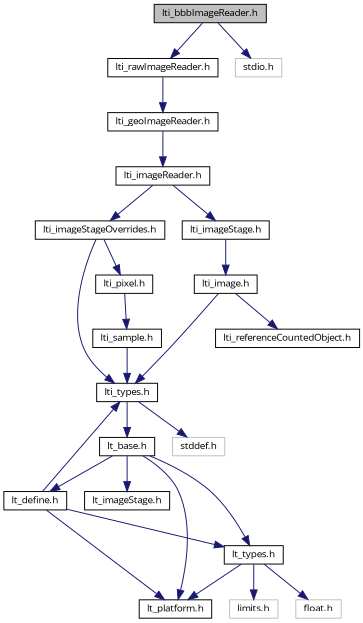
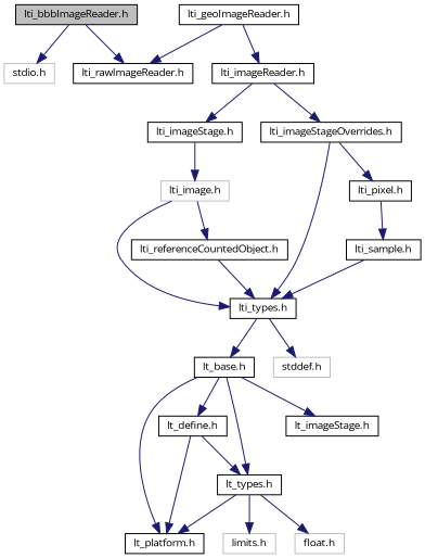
  digraph {
    fontname="Open Sans"
    node [color=black fontname="Open Sans" fontsize=10 shape=record]
    edge [color=midnightblue fontname="Open Sans" fontsize=10 labelfontname=Helvetica labelfontsize=10 style=solid]
    n1 [fillcolor=grey75 fontcolor=black height=0.2 label="lti_bbbImageReader.h" style=filled width=0.4]
    n2 [height=0.2 label="lti_rawImageReader.h" width=0.4]
    n3 [color=grey75 height=0.2 label="stdio.h" width=0.4]
    n4 [height=0.2 label="lti_geoImageReader.h" width=0.4]
    n5 [height=0.2 label="lti_imageReader.h" width=0.4]
    n6 [height=0.2 label="lti_imageStage.h" width=0.4]
    n7 [height=0.2 label="lti_imageStageOverrides.h" width=0.4]
-   n8 [height=0.2 label="lti_image.h" width=0.4]
+   n8 [color=grey75 height=0.2 label="lti_image.h" width=0.4]
    n9 [height=0.2 label="lti_types.h" width=0.4]
    n10 [height=0.2 label="lti_pixel.h" width=0.4]
    n11 [height=0.2 label="lti_referenceCountedObject.h" width=0.4]
    n12 [height=0.2 label="lt_base.h" width=0.4]
    n13 [color=grey75 height=0.2 label="stddef.h" width=0.4]
    n14 [height=0.2 label="lt_platform.h" width=0.4]
    n15 [height=0.2 label="lt_define.h" width=0.4]
    n16 [height=0.2 label="lt_types.h" width=0.4]
    n17 [height=0.2 label="lt_imageStage.h" width=0.4]
    n18 [color=grey75 height=0.2 label="limits.h" width=0.4]
    n19 [color=grey75 height=0.2 label="float.h" width=0.4]
    n20 [height=0.2 label="lti_sample.h" width=0.4]
    n1 -> n2
    n1 -> n3
-   n2 -> n4
+   n4 -> n2
    n4 -> n5
    n5 -> n6
    n5 -> n7
    n6 -> n8
    n7 -> n9
    n7 -> n10
    n8 -> n9
    n8 -> n11
    n9 -> n12
    n9 -> n13
    n10 -> n20
-   n15 -> n9
+   n11 -> n9
    n12 -> n14
    n12 -> n15
    n12 -> n16
    n12 -> n17
    n15 -> n14
    n15 -> n16
    n16 -> n14
    n16 -> n18
    n16 -> n19
    n20 -> n9
  }
